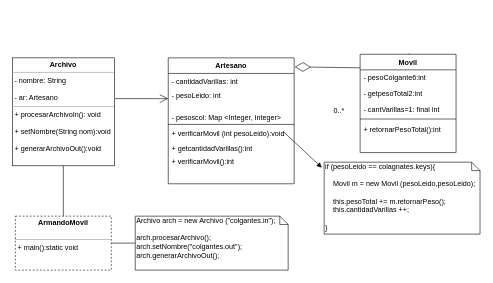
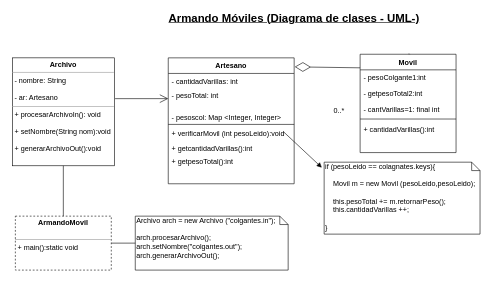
  <mxCell id="0" />
  <mxCell id="1" parent="0" />
  <mxCell id="2" value="&lt;p style=&quot;margin: 0px ; margin-top: 4px ; text-align: center&quot;&gt;&lt;b&gt;ArmandoMovil&lt;/b&gt;&lt;/p&gt;&lt;p style=&quot;margin: 0px ; margin-left: 4px&quot;&gt;&lt;br&gt;&lt;/p&gt;&lt;hr size=&quot;1&quot;&gt;&lt;p style=&quot;margin: 0px ; margin-left: 4px&quot;&gt;+ main():static void&amp;nbsp;&lt;/p&gt;" style="verticalAlign=top;align=left;overflow=fill;fontSize=12;fontFamily=Helvetica;html=1;dashed=1;" parent="1" vertex="1"><mxGeometry x="25" y="360" width="160" height="90" as="geometry" /></mxCell>
  <mxCell id="3" value="" style="endArrow=diamondThin;endFill=0;endSize=24;html=1;exitX=0.013;exitY=0.138;exitDx=0;exitDy=0;exitPerimeter=0;" parent="1" source="23" edge="1"><mxGeometry width="160" relative="1" as="geometry"><mxPoint x="470" y="110" as="sourcePoint" /><mxPoint x="491" y="111" as="targetPoint" /></mxGeometry></mxCell>
  <mxCell id="4" value="Archivo arch = new Archivo (&quot;colgantes.in&quot;);&lt;br&gt;&lt;br&gt;arch.procesarArchivo();&lt;br&gt;arch.setNombre(&quot;colgantes.out&quot;);&lt;br&gt;arch.generarArchivoOut();&amp;nbsp;&amp;nbsp;&lt;br&gt;&lt;br&gt;&amp;nbsp;" style="shape=note;whiteSpace=wrap;html=1;size=14;verticalAlign=top;align=left;spacingTop=-6;" parent="1" vertex="1"><mxGeometry x="225" y="360" width="255" height="90" as="geometry" /></mxCell>
  <mxCell id="5" value="" style="endArrow=none;html=1;edgeStyle=orthogonalEdgeStyle;entryX=0;entryY=0.5;entryDx=0;entryDy=0;entryPerimeter=0;exitX=1;exitY=0.5;exitDx=0;exitDy=0;exitPerimeter=0;" parent="1" source="2" target="4" edge="1"><mxGeometry relative="1" as="geometry"><mxPoint x="414" y="444.5" as="sourcePoint" /><mxPoint x="494" y="444.5" as="targetPoint" /></mxGeometry></mxCell>
  <mxCell id="6" value="" style="resizable=0;html=1;align=left;verticalAlign=bottom;labelBackgroundColor=#ffffff;fontSize=10;" parent="5" connectable="0" vertex="1"><mxGeometry x="-1" relative="1" as="geometry" /></mxCell>
  <mxCell id="7" value="" style="resizable=0;html=1;align=right;verticalAlign=bottom;labelBackgroundColor=#ffffff;fontSize=10;" parent="5" connectable="0" vertex="1"><mxGeometry x="1" relative="1" as="geometry" /></mxCell>
  <mxCell id="8" value="if (pesoLeido == colagnates.keys){&lt;br&gt;&amp;nbsp; &amp;nbsp;&lt;br&gt;&amp;nbsp; &amp;nbsp; Movil m = new Movil (pesoLeido,pesoLeido);&lt;br&gt;&amp;nbsp; &amp;nbsp;&amp;nbsp;&lt;br&gt;&amp;nbsp; &amp;nbsp; this.pesoTotal += m.retornarPeso();&lt;br&gt;&amp;nbsp; &amp;nbsp; this.cantidadVarillas ++;&amp;nbsp; &amp;nbsp;&amp;nbsp;&lt;br&gt;&amp;nbsp;&amp;nbsp;&lt;br&gt;}" style="shape=note;whiteSpace=wrap;html=1;size=14;verticalAlign=top;align=left;spacingTop=-6;" parent="1" vertex="1"><mxGeometry x="540" y="270" width="260" height="120" as="geometry" /></mxCell>
  <mxCell id="9" value="" style="html=1;verticalAlign=bottom;endArrow=block;entryX=-0.015;entryY=0.075;entryDx=0;entryDy=0;entryPerimeter=0;" parent="1" target="8" edge="1"><mxGeometry x="0.107" y="11" width="80" relative="1" as="geometry"><mxPoint x="473" y="220" as="sourcePoint" /><mxPoint x="530" y="370" as="targetPoint" /><mxPoint as="offset" /></mxGeometry></mxCell>
+ <mxCell id="10" value="&lt;b&gt;&lt;u&gt;&lt;font style=&quot;font-size: 19px&quot;&gt;Armando Móviles (Diagrama de clases - UML-)&lt;/font&gt;&lt;/u&gt;&lt;/b&gt;" style="text;html=1;strokeColor=none;fillColor=none;align=center;verticalAlign=middle;whiteSpace=wrap;rounded=0;" parent="1" vertex="1"><mxGeometry x="270" y="20" width="440" height="20" as="geometry" /></mxCell>
  <mxCell id="11" style="edgeStyle=orthogonalEdgeStyle;rounded=0;orthogonalLoop=1;jettySize=auto;html=1;exitX=0.5;exitY=0;exitDx=0;exitDy=0;entryX=0.519;entryY=0.067;entryDx=0;entryDy=0;entryPerimeter=0;" edge="1" parent="1" source="23" target="23"><mxGeometry relative="1" as="geometry" /></mxCell>
  <mxCell id="12" value="&lt;p style=&quot;margin: 0px ; margin-top: 4px ; text-align: center&quot;&gt;&lt;b&gt;Archivo&lt;/b&gt;&lt;/p&gt;&lt;hr size=&quot;1&quot;&gt;&lt;p style=&quot;margin: 0px ; margin-left: 4px&quot;&gt;- nombre: String&lt;/p&gt;&lt;p style=&quot;margin: 0px ; margin-left: 4px&quot;&gt;&lt;br&gt;&lt;/p&gt;&lt;p style=&quot;margin: 0px ; margin-left: 4px&quot;&gt;- ar: Artesano&lt;/p&gt;&lt;hr size=&quot;1&quot;&gt;&lt;p style=&quot;margin: 0px ; margin-left: 4px&quot;&gt;+ procesarArchivoIn(): void&lt;/p&gt;&lt;p style=&quot;margin: 0px ; margin-left: 4px&quot;&gt;&lt;br&gt;&lt;/p&gt;&lt;p style=&quot;margin: 0px ; margin-left: 4px&quot;&gt;+ setNombre(String nom):void&lt;/p&gt;&lt;p style=&quot;margin: 0px ; margin-left: 4px&quot;&gt;&lt;br&gt;&lt;/p&gt;&lt;p style=&quot;margin: 0px ; margin-left: 4px&quot;&gt;+ generarArchivoOut():void&lt;/p&gt;" style="verticalAlign=top;align=left;overflow=fill;fontSize=12;fontFamily=Helvetica;html=1;" vertex="1" parent="1"><mxGeometry x="20" y="96" width="170" height="180" as="geometry" /></mxCell>
  <mxCell id="13" value="" style="endArrow=none;html=1;exitX=0.5;exitY=0;exitDx=0;exitDy=0;entryX=0.5;entryY=1;entryDx=0;entryDy=0;" edge="1" parent="1" source="2" target="12"><mxGeometry width="50" height="50" relative="1" as="geometry"><mxPoint x="260" y="300" as="sourcePoint" /><mxPoint x="310" y="250" as="targetPoint" /></mxGeometry></mxCell>
  <mxCell id="14" value="Artesano" style="swimlane;fontStyle=1;align=center;verticalAlign=top;childLayout=stackLayout;horizontal=1;startSize=26;horizontalStack=0;resizeParent=1;resizeLast=0;collapsible=1;marginBottom=0;rounded=0;shadow=0;strokeWidth=1;" parent="1" vertex="1"><mxGeometry x="280" y="96" width="210" height="210" as="geometry"><mxRectangle x="230" y="140" width="160" height="26" as="alternateBounds" /></mxGeometry></mxCell>
  <mxCell id="15" value="- cantidadVarillas: int" style="text;align=left;verticalAlign=top;spacingLeft=4;spacingRight=4;overflow=hidden;rotatable=0;points=[[0,0.5],[1,0.5]];portConstraint=eastwest;" parent="14" vertex="1"><mxGeometry y="26" width="210" height="24" as="geometry" /></mxCell>
- <mxCell id="16" value="- pesoLeido: int" style="text;align=left;verticalAlign=top;spacingLeft=4;spacingRight=4;overflow=hidden;rotatable=0;points=[[0,0.5],[1,0.5]];portConstraint=eastwest;rounded=0;shadow=0;html=0;" parent="14" vertex="1"><mxGeometry y="50" width="210" height="36" as="geometry" /></mxCell>
+ <mxCell id="16" value="- pesoTotal: int" style="text;align=left;verticalAlign=top;spacingLeft=4;spacingRight=4;overflow=hidden;rotatable=0;points=[[0,0.5],[1,0.5]];portConstraint=eastwest;rounded=0;shadow=0;html=0;" parent="14" vertex="1"><mxGeometry y="50" width="210" height="36" as="geometry" /></mxCell>
  <mxCell id="17" value="- pesoscol: Map &lt;Integer, Integer&gt;" style="text;align=left;verticalAlign=top;spacingLeft=4;spacingRight=4;overflow=hidden;rotatable=0;points=[[0,0.5],[1,0.5]];portConstraint=eastwest;" parent="14" vertex="1"><mxGeometry y="86" width="210" height="24" as="geometry" /></mxCell>
  <mxCell id="18" value="" style="line;html=1;strokeWidth=1;align=left;verticalAlign=middle;spacingTop=-1;spacingLeft=3;spacingRight=3;rotatable=0;labelPosition=right;points=[];portConstraint=eastwest;" parent="14" vertex="1"><mxGeometry y="110" width="210" height="2" as="geometry" /></mxCell>
  <mxCell id="19" value="+ verificarMovil (int pesoLeido):void" style="text;align=left;verticalAlign=top;spacingLeft=4;spacingRight=4;overflow=hidden;rotatable=0;points=[[0,0.5],[1,0.5]];portConstraint=eastwest;" parent="14" vertex="1"><mxGeometry y="112" width="210" height="26" as="geometry" /></mxCell>
  <mxCell id="20" value="+ getcantidadVarillas():int" style="text;align=left;verticalAlign=top;spacingLeft=4;spacingRight=4;overflow=hidden;rotatable=0;points=[[0,0.5],[1,0.5]];portConstraint=eastwest;" parent="14" vertex="1"><mxGeometry y="138" width="210" height="22" as="geometry" /></mxCell>
- <mxCell id="21" value="+ verificarMovil():int" style="text;align=left;verticalAlign=top;spacingLeft=4;spacingRight=4;overflow=hidden;rotatable=0;points=[[0,0.5],[1,0.5]];portConstraint=eastwest;" parent="14" vertex="1"><mxGeometry y="160" width="210" height="22" as="geometry" /></mxCell>
+ <mxCell id="21" value="+ getpesoTotal():int" style="text;align=left;verticalAlign=top;spacingLeft=4;spacingRight=4;overflow=hidden;rotatable=0;points=[[0,0.5],[1,0.5]];portConstraint=eastwest;" parent="14" vertex="1"><mxGeometry y="160" width="210" height="22" as="geometry" /></mxCell>
  <mxCell id="22" value="" style="endArrow=open;endFill=1;endSize=12;html=1;exitX=1.008;exitY=0.378;exitDx=0;exitDy=0;exitPerimeter=0;entryX=0;entryY=0.5;entryDx=0;entryDy=0;" edge="1" parent="1" source="12" target="16"><mxGeometry width="160" relative="1" as="geometry"><mxPoint x="390" y="270" as="sourcePoint" /><mxPoint x="550" y="270" as="targetPoint" /></mxGeometry></mxCell>
  <mxCell id="23" value="Movil" style="swimlane;fontStyle=1;align=center;verticalAlign=top;childLayout=stackLayout;horizontal=1;startSize=26;horizontalStack=0;resizeParent=1;resizeLast=0;collapsible=1;marginBottom=0;rounded=0;shadow=0;strokeWidth=1;" parent="1" vertex="1"><mxGeometry x="600" y="90" width="160" height="164" as="geometry"><mxRectangle x="550" y="140" width="160" height="26" as="alternateBounds" /></mxGeometry></mxCell>
- <mxCell id="24" value="- pesoColgante6:int" style="text;align=left;verticalAlign=top;spacingLeft=4;spacingRight=4;overflow=hidden;rotatable=0;points=[[0,0.5],[1,0.5]];portConstraint=eastwest;" parent="23" vertex="1"><mxGeometry y="26" width="160" height="26" as="geometry" /></mxCell>
+ <mxCell id="24" value="- pesoColgante1:int" style="text;align=left;verticalAlign=top;spacingLeft=4;spacingRight=4;overflow=hidden;rotatable=0;points=[[0,0.5],[1,0.5]];portConstraint=eastwest;" parent="23" vertex="1"><mxGeometry y="26" width="160" height="26" as="geometry" /></mxCell>
  <mxCell id="25" value="- getpesoTotal2:int" style="text;align=left;verticalAlign=top;spacingLeft=4;spacingRight=4;overflow=hidden;rotatable=0;points=[[0,0.5],[1,0.5]];portConstraint=eastwest;rounded=0;shadow=0;html=0;" vertex="1" parent="23"><mxGeometry y="52" width="160" height="26" as="geometry" /></mxCell>
  <mxCell id="26" value="- cantVarillas=1: final int" style="text;align=left;verticalAlign=top;spacingLeft=4;spacingRight=4;overflow=hidden;rotatable=0;points=[[0,0.5],[1,0.5]];portConstraint=eastwest;rounded=0;shadow=0;html=0;" parent="23" vertex="1"><mxGeometry y="78" width="160" height="26" as="geometry" /></mxCell>
  <mxCell id="27" value="" style="line;html=1;strokeWidth=1;align=left;verticalAlign=middle;spacingTop=-1;spacingLeft=3;spacingRight=3;rotatable=0;labelPosition=right;points=[];portConstraint=eastwest;" parent="23" vertex="1"><mxGeometry y="104" width="160" height="8" as="geometry" /></mxCell>
- <mxCell id="28" value="+ retornarPesoTotal():int" style="text;align=left;verticalAlign=top;spacingLeft=4;spacingRight=4;overflow=hidden;rotatable=0;points=[[0,0.5],[1,0.5]];portConstraint=eastwest;" parent="23" vertex="1"><mxGeometry y="112" width="160" height="26" as="geometry" /></mxCell>
+ <mxCell id="28" value="+ cantidadVarillas():int" style="text;align=left;verticalAlign=top;spacingLeft=4;spacingRight=4;overflow=hidden;rotatable=0;points=[[0,0.5],[1,0.5]];portConstraint=eastwest;" parent="23" vertex="1"><mxGeometry y="112" width="160" height="26" as="geometry" /></mxCell>
  <mxCell id="29" value="0..*" style="text;html=1;strokeColor=none;fillColor=none;align=center;verticalAlign=middle;whiteSpace=wrap;rounded=0;" vertex="1" parent="1"><mxGeometry x="545" y="175" width="40" height="20" as="geometry" /></mxCell>
